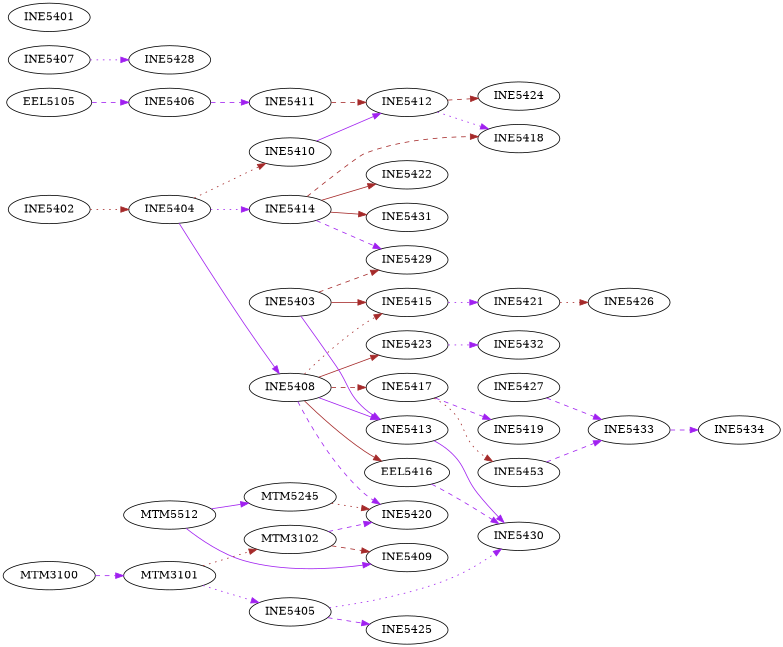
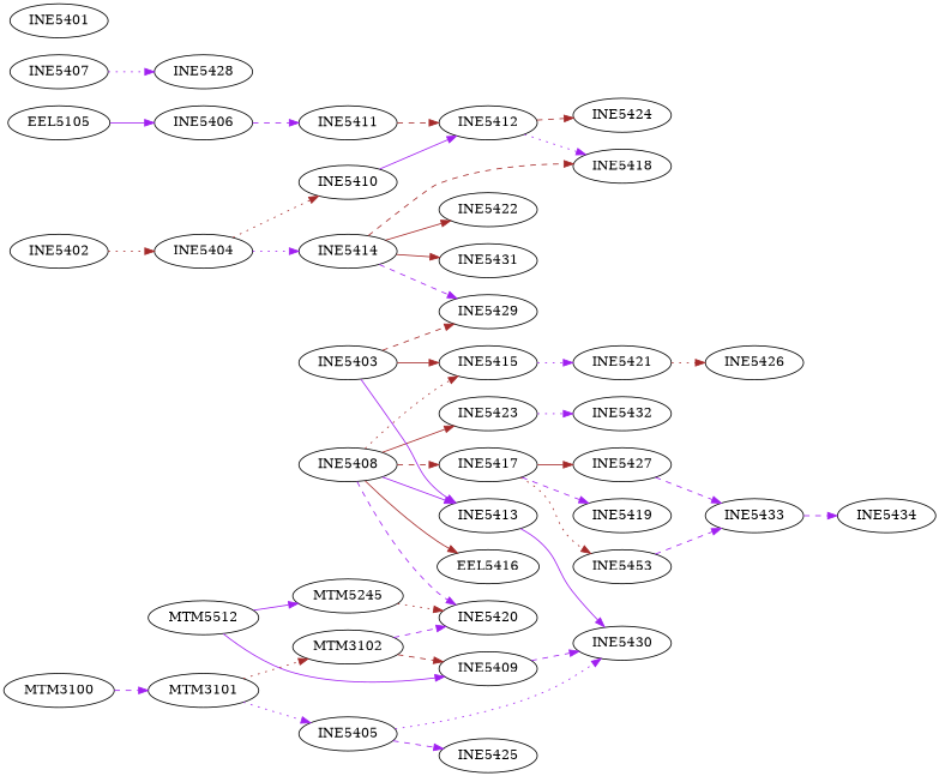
  digraph {
    rankdir=LR
    edge [color=purple style=dashed]
    INE5417
    INE5419
    INE5453
    INE5427
    INE5433
    INE5412
    INE5418
    INE5424
    MTM5245
    INE5420
    INE5404
    INE5410
    INE5414
    INE5408
    INE5422
    INE5431
    INE5429
    INE5415
    INE5423
    INE5413
    n21 [label=EEL5416]
    INE5434
    INE5402
    MTM5512
    INE5409
    MTM3101
    INE5405
    MTM3102
    INE5425
    INE5430
    INE5421
    INE5432
    INE5403
    INE5426
    INE5406
    INE5411
    INE5407
    INE5428
    MTM3100
    EEL5105
    INE5401
    INE5417 -> INE5419
    INE5417 -> INE5453 [color=brown style=dotted]
+   INE5417 -> INE5427 [color=brown style=solid]
    INE5453 -> INE5433
    INE5427 -> INE5433
    INE5433 -> INE5434
    INE5412 -> INE5418 [style=dotted]
    INE5412 -> INE5424 [color=brown]
    MTM5245 -> INE5420 [color=brown style=dotted]
    INE5404 -> INE5410 [color=brown style=dotted]
    INE5404 -> INE5414 [style=dotted]
-   INE5404 -> INE5408 [style=solid]
    INE5410 -> INE5412 [style=solid]
    INE5414 -> INE5418 [color=brown]
    INE5414 -> INE5422 [color=brown style=solid]
    INE5414 -> INE5431 [color=brown style=solid]
    INE5414 -> INE5429
    INE5408 -> INE5417 [color=brown]
    INE5408 -> INE5420
    INE5408 -> INE5415 [color=brown style=dotted]
    INE5408 -> INE5423 [color=brown style=solid]
    INE5408 -> INE5413 [style=solid]
    INE5408 -> n21 [color=brown style=solid]
    INE5415 -> INE5421 [style=dotted]
    INE5423 -> INE5432 [style=dotted]
    INE5413 -> INE5430 [style=solid]
-   n21 -> INE5430
+   INE5409 -> INE5430
    INE5402 -> INE5404 [color=brown style=dotted]
    MTM5512 -> MTM5245 [style=solid]
    MTM5512 -> INE5409 [style=solid]
    MTM3101 -> INE5405 [style=dotted]
    MTM3101 -> MTM3102 [color=brown style=dotted]
    INE5405 -> INE5425
    INE5405 -> INE5430 [style=dotted]
    MTM3102 -> INE5420
    MTM3102 -> INE5409 [color=brown]
    INE5421 -> INE5426 [color=brown style=dotted]
    INE5403 -> INE5429 [color=brown]
    INE5403 -> INE5415 [color=brown style=solid]
    INE5403 -> INE5413 [style=solid]
    INE5406 -> INE5411
    INE5411 -> INE5412 [color=brown]
    INE5407 -> INE5428 [style=dotted]
    MTM3100 -> MTM3101
-   EEL5105 -> INE5406
+   EEL5105 -> INE5406 [style=solid]
  }
